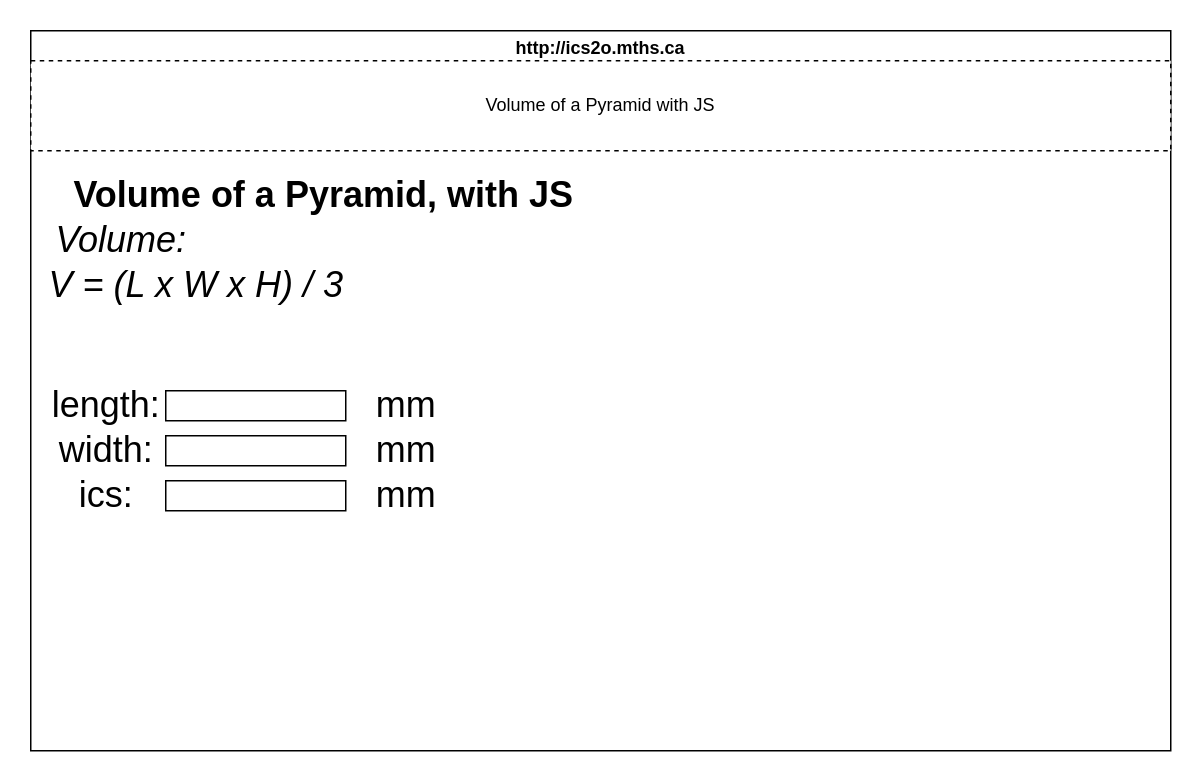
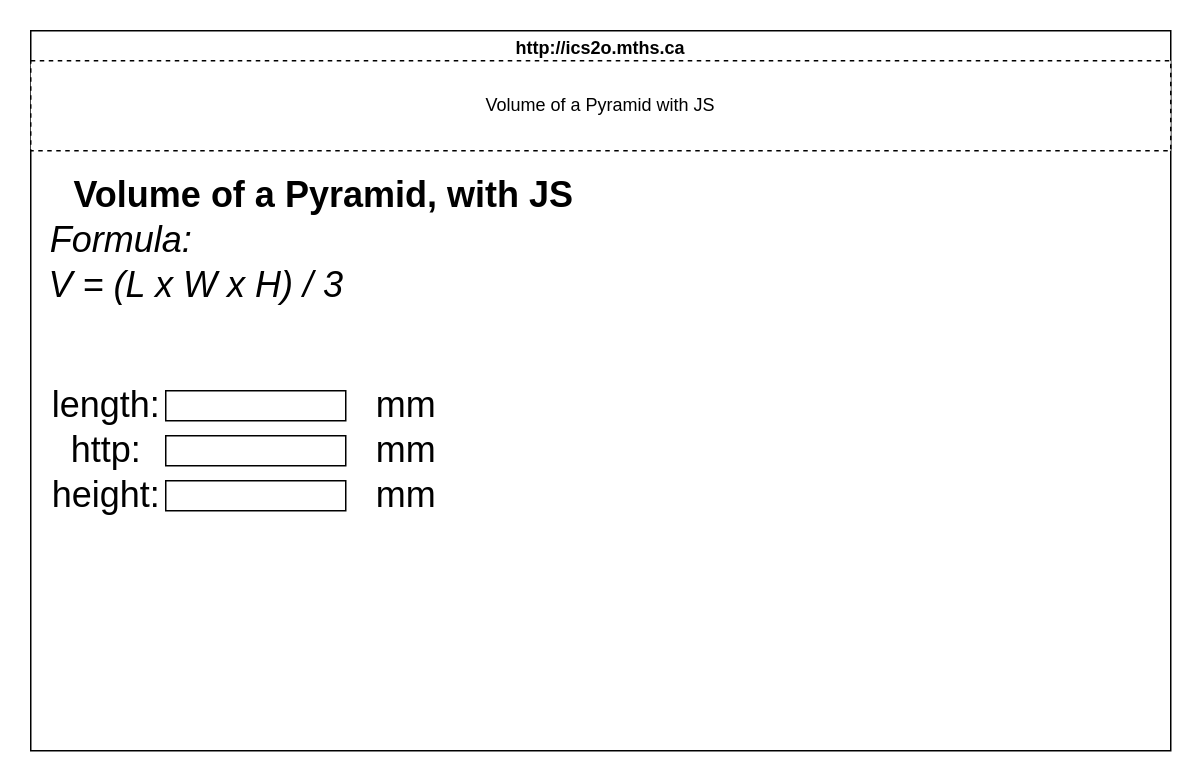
  <mxCell id="0" />
  <mxCell id="1" parent="0" />
  <mxCell id="2" value="http://ics2o.mths.ca" style="swimlane;whiteSpace=wrap;html=1;" parent="1" vertex="1"><mxGeometry x="20" y="20" width="760" height="480" as="geometry" /></mxCell>
  <mxCell id="3" value="Volume of a Pyramid, with JS" style="text;strokeColor=none;fillColor=none;html=1;fontSize=24;fontStyle=1;verticalAlign=middle;align=center;" vertex="1" parent="2"><mxGeometry x="145" y="90" width="100" height="40" as="geometry" /></mxCell>
- <mxCell id="4" value="&lt;span style=&quot;font-weight: normal;&quot;&gt;&lt;i&gt;Volume:&lt;/i&gt;&lt;/span&gt;" style="text;strokeColor=none;fillColor=none;html=1;fontSize=24;fontStyle=1;verticalAlign=middle;align=center;" vertex="1" parent="2"><mxGeometry x="10" y="120" width="100" height="40" as="geometry" /></mxCell>
+ <mxCell id="4" value="&lt;span style=&quot;font-weight: normal;&quot;&gt;&lt;i&gt;Formula:&lt;/i&gt;&lt;/span&gt;" style="text;strokeColor=none;fillColor=none;html=1;fontSize=24;fontStyle=1;verticalAlign=middle;align=center;" vertex="1" parent="2"><mxGeometry x="10" y="120" width="100" height="40" as="geometry" /></mxCell>
  <mxCell id="5" value="&lt;span style=&quot;font-weight: normal;&quot;&gt;&lt;i&gt;V = (L x W x H) / 3&lt;/i&gt;&lt;/span&gt;" style="text;strokeColor=none;fillColor=none;html=1;fontSize=24;fontStyle=1;verticalAlign=middle;align=center;" vertex="1" parent="2"><mxGeometry x="60" y="150" width="100" height="40" as="geometry" /></mxCell>
  <mxCell id="6" value="&lt;span style=&quot;font-weight: normal;&quot;&gt;length:&lt;/span&gt;" style="text;strokeColor=none;fillColor=none;html=1;fontSize=24;fontStyle=1;verticalAlign=middle;align=center;" vertex="1" parent="2"><mxGeometry y="230" width="100" height="40" as="geometry" /></mxCell>
- <mxCell id="7" value="&lt;span style=&quot;font-weight: normal;&quot;&gt;width:&lt;/span&gt;" style="text;strokeColor=none;fillColor=none;html=1;fontSize=24;fontStyle=1;verticalAlign=middle;align=center;" vertex="1" parent="2"><mxGeometry y="260" width="100" height="40" as="geometry" /></mxCell>
- <mxCell id="8" value="&lt;span style=&quot;font-weight: normal;&quot;&gt;ics:&lt;/span&gt;" style="text;strokeColor=none;fillColor=none;html=1;fontSize=24;fontStyle=1;verticalAlign=middle;align=center;" vertex="1" parent="2"><mxGeometry y="290" width="100" height="40" as="geometry" /></mxCell>
+ <mxCell id="7" value="&lt;span style=&quot;font-weight: normal;&quot;&gt;http:&lt;/span&gt;" style="text;strokeColor=none;fillColor=none;html=1;fontSize=24;fontStyle=1;verticalAlign=middle;align=center;" vertex="1" parent="2"><mxGeometry y="260" width="100" height="40" as="geometry" /></mxCell>
+ <mxCell id="8" value="&lt;span style=&quot;font-weight: normal;&quot;&gt;height:&lt;/span&gt;" style="text;strokeColor=none;fillColor=none;html=1;fontSize=24;fontStyle=1;verticalAlign=middle;align=center;" vertex="1" parent="2"><mxGeometry y="290" width="100" height="40" as="geometry" /></mxCell>
  <mxCell id="9" value="" style="rounded=0;whiteSpace=wrap;html=1;" vertex="1" parent="2"><mxGeometry x="90" y="240" width="120" height="20" as="geometry" /></mxCell>
  <mxCell id="10" value="" style="rounded=0;whiteSpace=wrap;html=1;" vertex="1" parent="2"><mxGeometry x="90" y="270" width="120" height="20" as="geometry" /></mxCell>
  <mxCell id="11" value="" style="rounded=0;whiteSpace=wrap;html=1;" vertex="1" parent="2"><mxGeometry x="90" y="300" width="120" height="20" as="geometry" /></mxCell>
  <mxCell id="12" value="&lt;span style=&quot;font-weight: normal;&quot;&gt;mm&lt;/span&gt;" style="text;strokeColor=none;fillColor=none;html=1;fontSize=24;fontStyle=1;verticalAlign=middle;align=center;" vertex="1" parent="2"><mxGeometry x="200" y="230" width="100" height="40" as="geometry" /></mxCell>
  <mxCell id="13" value="&lt;span style=&quot;font-weight: normal;&quot;&gt;mm&lt;/span&gt;" style="text;strokeColor=none;fillColor=none;html=1;fontSize=24;fontStyle=1;verticalAlign=middle;align=center;" vertex="1" parent="2"><mxGeometry x="200" y="260" width="100" height="40" as="geometry" /></mxCell>
  <mxCell id="14" value="&lt;span style=&quot;font-weight: normal;&quot;&gt;mm&lt;/span&gt;" style="text;strokeColor=none;fillColor=none;html=1;fontSize=24;fontStyle=1;verticalAlign=middle;align=center;" vertex="1" parent="2"><mxGeometry x="200" y="290" width="100" height="40" as="geometry" /></mxCell>
  <mxCell id="15" value="Volume of a Pyramid with JS" style="rounded=0;whiteSpace=wrap;html=1;dashed=1;" vertex="1" parent="1"><mxGeometry x="20" y="40" width="760" height="60" as="geometry" /></mxCell>
